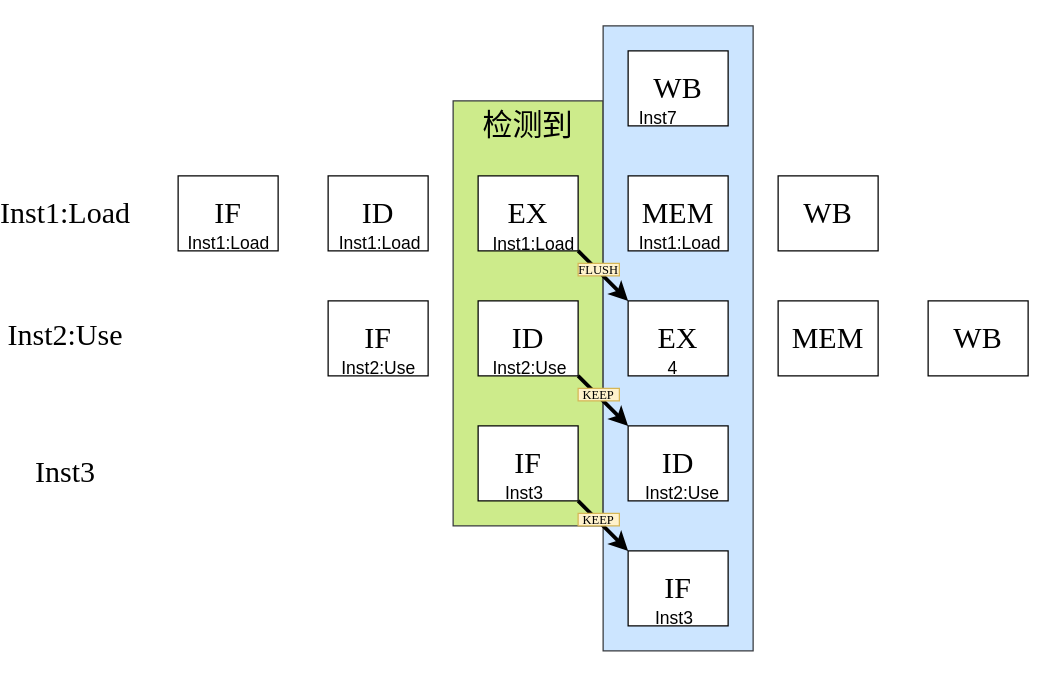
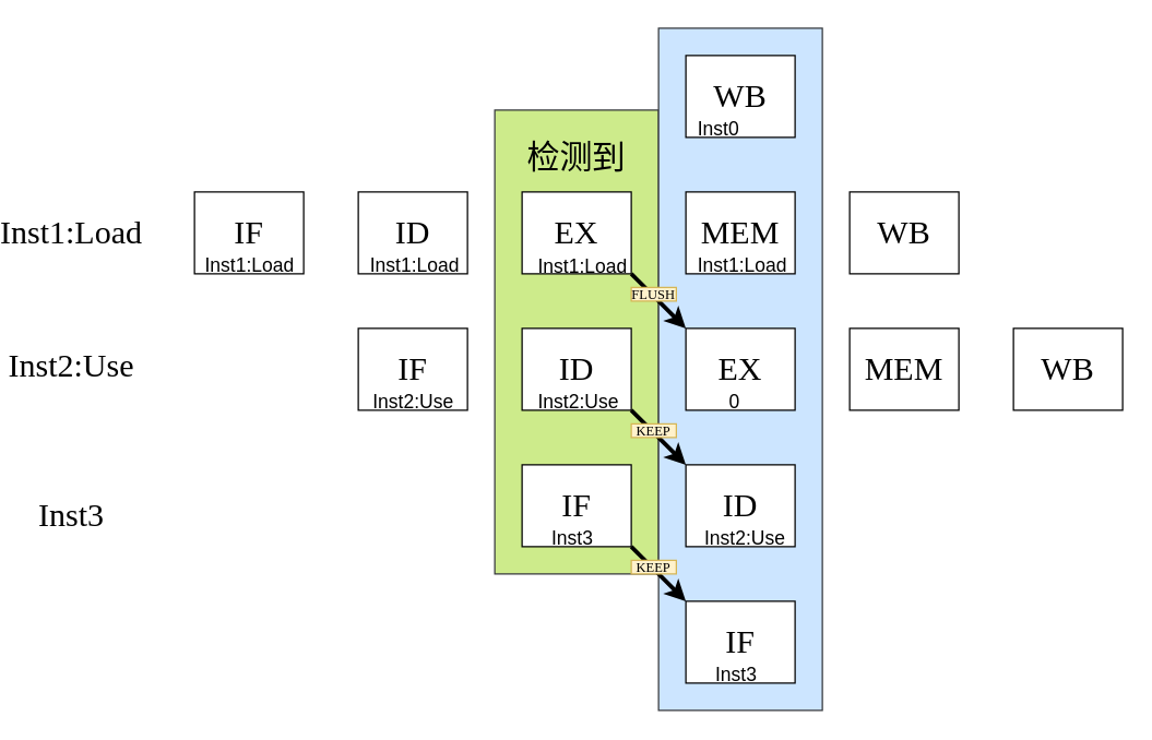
  <mxCell id="0" />
  <mxCell id="1" parent="0" />
  <mxCell id="2" value="" style="rounded=0;whiteSpace=wrap;html=1;fontFamily=Georgia;fontSize=24;fillColor=#cdeb8b;strokeColor=#36393d;" vertex="1" parent="1"><mxGeometry x="360" y="80" width="120" height="340" as="geometry" /></mxCell>
  <mxCell id="3" value="" style="rounded=0;whiteSpace=wrap;html=1;fontFamily=Georgia;fontSize=24;fillColor=#cce5ff;strokeColor=#36393d;" vertex="1" parent="1"><mxGeometry x="480" y="20" width="120" height="500" as="geometry" /></mxCell>
  <mxCell id="4" value="&lt;font face=&quot;Georgia&quot; style=&quot;font-size: 24px;&quot;&gt;IF&lt;/font&gt;" style="rounded=0;whiteSpace=wrap;html=1;" vertex="1" parent="1"><mxGeometry x="140" y="140" width="80" height="60" as="geometry" /></mxCell>
  <mxCell id="5" value="&lt;font face=&quot;Georgia&quot; style=&quot;font-size: 24px;&quot;&gt;ID&lt;/font&gt;" style="rounded=0;whiteSpace=wrap;html=1;" vertex="1" parent="1"><mxGeometry x="260" y="140" width="80" height="60" as="geometry" /></mxCell>
  <mxCell id="6" value="&lt;font face=&quot;Georgia&quot; style=&quot;font-size: 24px;&quot;&gt;EX&lt;/font&gt;" style="rounded=0;whiteSpace=wrap;html=1;" vertex="1" parent="1"><mxGeometry x="380" y="140" width="80" height="60" as="geometry" /></mxCell>
  <mxCell id="7" value="&lt;font face=&quot;Georgia&quot; style=&quot;font-size: 24px;&quot;&gt;MEM&lt;/font&gt;" style="rounded=0;whiteSpace=wrap;html=1;" vertex="1" parent="1"><mxGeometry x="500" y="140" width="80" height="60" as="geometry" /></mxCell>
  <mxCell id="8" value="&lt;font face=&quot;Georgia&quot; style=&quot;font-size: 24px;&quot;&gt;WB&lt;/font&gt;" style="rounded=0;whiteSpace=wrap;html=1;" vertex="1" parent="1"><mxGeometry x="620" y="140" width="80" height="60" as="geometry" /></mxCell>
  <mxCell id="9" value="&lt;font face=&quot;Georgia&quot; style=&quot;font-size: 24px;&quot;&gt;IF&lt;/font&gt;" style="rounded=0;whiteSpace=wrap;html=1;" vertex="1" parent="1"><mxGeometry x="260" y="240" width="80" height="60" as="geometry" /></mxCell>
  <mxCell id="10" value="&lt;font face=&quot;Georgia&quot; style=&quot;font-size: 24px;&quot;&gt;ID&lt;/font&gt;" style="rounded=0;whiteSpace=wrap;html=1;" vertex="1" parent="1"><mxGeometry x="380" y="240" width="80" height="60" as="geometry" /></mxCell>
  <mxCell id="11" value="&lt;font face=&quot;Georgia&quot; style=&quot;font-size: 24px;&quot;&gt;EX&lt;/font&gt;" style="rounded=0;whiteSpace=wrap;html=1;" vertex="1" parent="1"><mxGeometry x="500" y="240" width="80" height="60" as="geometry" /></mxCell>
  <mxCell id="12" value="&lt;font face=&quot;Georgia&quot; style=&quot;font-size: 24px;&quot;&gt;MEM&lt;/font&gt;" style="rounded=0;whiteSpace=wrap;html=1;" vertex="1" parent="1"><mxGeometry x="620" y="240" width="80" height="60" as="geometry" /></mxCell>
  <mxCell id="13" value="&lt;font face=&quot;Georgia&quot; style=&quot;font-size: 24px;&quot;&gt;WB&lt;/font&gt;" style="rounded=0;whiteSpace=wrap;html=1;" vertex="1" parent="1"><mxGeometry x="740" y="240" width="80" height="60" as="geometry" /></mxCell>
  <mxCell id="14" value="Inst1:Load" style="text;html=1;strokeColor=none;fillColor=none;align=center;verticalAlign=middle;whiteSpace=wrap;rounded=0;fontFamily=Georgia;fontSize=24;" vertex="1" parent="1"><mxGeometry x="20" y="155" width="60" height="30" as="geometry" /></mxCell>
  <mxCell id="15" value="Inst2:Use" style="text;html=1;strokeColor=none;fillColor=none;align=center;verticalAlign=middle;whiteSpace=wrap;rounded=0;fontFamily=Georgia;fontSize=24;" vertex="1" parent="1"><mxGeometry x="20" y="253" width="60" height="30" as="geometry" /></mxCell>
- <mxCell id="16" value="&lt;font face=&quot;Helvetica&quot;&gt;检测到&lt;/font&gt;" style="text;html=1;strokeColor=none;fillColor=none;align=center;verticalAlign=middle;whiteSpace=wrap;rounded=0;fontFamily=Georgia;fontSize=24;" vertex="1" parent="1"><mxGeometry x="380" y="85" width="80" height="30" as="geometry" /></mxCell>
+ <mxCell id="16" value="&lt;font face=&quot;Helvetica&quot;&gt;检测到&lt;/font&gt;" style="text;html=1;strokeColor=none;fillColor=none;align=center;verticalAlign=middle;whiteSpace=wrap;rounded=0;fontFamily=Georgia;fontSize=24;" vertex="1" parent="1"><mxGeometry x="380" y="100" width="80" height="30" as="geometry" /></mxCell>
  <mxCell id="17" value="&lt;font face=&quot;Georgia&quot; style=&quot;font-size: 24px;&quot;&gt;ID&lt;/font&gt;" style="rounded=0;whiteSpace=wrap;html=1;" vertex="1" parent="1"><mxGeometry x="500" y="340" width="80" height="60" as="geometry" /></mxCell>
  <mxCell id="18" value="&lt;font face=&quot;Georgia&quot; style=&quot;font-size: 24px;&quot;&gt;WB&lt;/font&gt;" style="rounded=0;whiteSpace=wrap;html=1;" vertex="1" parent="1"><mxGeometry x="500" y="40" width="80" height="60" as="geometry" /></mxCell>
  <mxCell id="19" value="&lt;font face=&quot;Georgia&quot; style=&quot;font-size: 24px;&quot;&gt;IF&lt;/font&gt;" style="rounded=0;whiteSpace=wrap;html=1;" vertex="1" parent="1"><mxGeometry x="500" y="440" width="80" height="60" as="geometry" /></mxCell>
  <mxCell id="20" value="&lt;font face=&quot;Georgia&quot; style=&quot;font-size: 24px;&quot;&gt;IF&lt;/font&gt;" style="rounded=0;whiteSpace=wrap;html=1;" vertex="1" parent="1"><mxGeometry x="380" y="340" width="80" height="60" as="geometry" /></mxCell>
  <mxCell id="21" value="&lt;font style=&quot;font-size: 14px;&quot;&gt;Inst1:Load&lt;/font&gt;" style="text;whiteSpace=wrap;html=1;fontSize=24;fontFamily=Helvetica;" vertex="1" parent="1"><mxGeometry x="507" y="170" width="80" height="40" as="geometry" /></mxCell>
- <mxCell id="22" value="&lt;font style=&quot;font-size: 14px;&quot;&gt;4&lt;/font&gt;" style="text;whiteSpace=wrap;html=1;fontSize=24;fontFamily=Helvetica;" vertex="1" parent="1"><mxGeometry x="530" y="270" width="80" height="40" as="geometry" /></mxCell>
+ <mxCell id="22" value="&lt;font style=&quot;font-size: 14px;&quot;&gt;0&lt;/font&gt;" style="text;whiteSpace=wrap;html=1;fontSize=24;fontFamily=Helvetica;" vertex="1" parent="1"><mxGeometry x="530" y="270" width="80" height="40" as="geometry" /></mxCell>
  <mxCell id="23" value="&lt;font style=&quot;font-size: 14px;&quot;&gt;Inst2:Use&lt;/font&gt;" style="text;whiteSpace=wrap;html=1;fontSize=24;fontFamily=Helvetica;" vertex="1" parent="1"><mxGeometry x="512" y="370" width="80" height="40" as="geometry" /></mxCell>
  <mxCell id="24" value="Inst3" style="text;html=1;strokeColor=none;fillColor=none;align=center;verticalAlign=middle;whiteSpace=wrap;rounded=0;fontFamily=Georgia;fontSize=24;" vertex="1" parent="1"><mxGeometry x="20" y="362" width="60" height="30" as="geometry" /></mxCell>
  <mxCell id="25" value="" style="endArrow=classic;html=1;rounded=0;fontFamily=Helvetica;fontSize=14;exitX=1;exitY=1;exitDx=0;exitDy=0;entryX=0;entryY=0;entryDx=0;entryDy=0;strokeWidth=3;" edge="1" parent="1" source="10" target="17"><mxGeometry width="50" height="50" relative="1" as="geometry"><mxPoint x="400" y="320" as="sourcePoint" /><mxPoint x="450" y="270" as="targetPoint" /></mxGeometry></mxCell>
  <mxCell id="26" value="Inst1:Load" style="text;whiteSpace=wrap;html=1;fontSize=14;fontFamily=Helvetica;" vertex="1" parent="1"><mxGeometry x="390" y="180" width="100" height="40" as="geometry" /></mxCell>
  <mxCell id="27" value="&lt;font style=&quot;font-size: 14px;&quot;&gt;Inst2:Use&lt;/font&gt;" style="text;whiteSpace=wrap;html=1;fontSize=24;fontFamily=Helvetica;" vertex="1" parent="1"><mxGeometry x="390" y="270" width="80" height="40" as="geometry" /></mxCell>
  <mxCell id="28" value="&lt;font style=&quot;font-size: 14px;&quot;&gt;Inst1:Load&lt;/font&gt;" style="text;whiteSpace=wrap;html=1;fontSize=24;fontFamily=Helvetica;" vertex="1" parent="1"><mxGeometry x="267" y="170" width="80" height="40" as="geometry" /></mxCell>
  <mxCell id="29" value="&lt;font style=&quot;font-size: 14px;&quot;&gt;Inst1:Load&lt;/font&gt;" style="text;whiteSpace=wrap;html=1;fontSize=24;fontFamily=Helvetica;" vertex="1" parent="1"><mxGeometry x="146" y="170" width="80" height="40" as="geometry" /></mxCell>
  <mxCell id="30" value="&lt;font style=&quot;font-size: 14px;&quot;&gt;Inst2:Use&lt;/font&gt;" style="text;whiteSpace=wrap;html=1;fontSize=24;fontFamily=Helvetica;" vertex="1" parent="1"><mxGeometry x="269" y="270" width="80" height="40" as="geometry" /></mxCell>
  <mxCell id="31" value="&lt;font style=&quot;font-size: 14px;&quot;&gt;Inst3&lt;/font&gt;" style="text;whiteSpace=wrap;html=1;fontSize=24;fontFamily=Helvetica;" vertex="1" parent="1"><mxGeometry x="400" y="370" width="80" height="40" as="geometry" /></mxCell>
  <mxCell id="32" value="&lt;font style=&quot;font-size: 14px;&quot;&gt;Inst3&lt;/font&gt;" style="text;whiteSpace=wrap;html=1;fontSize=24;fontFamily=Helvetica;" vertex="1" parent="1"><mxGeometry x="520" y="470" width="80" height="40" as="geometry" /></mxCell>
  <mxCell id="33" value="&lt;font style=&quot;font-size: 10px;&quot;&gt;KEEP&lt;/font&gt;" style="text;html=1;strokeColor=#d6b656;fillColor=#fff2cc;align=center;verticalAlign=middle;whiteSpace=wrap;rounded=0;fontFamily=Garamond;fontSize=14;shadow=0;" vertex="1" parent="1"><mxGeometry x="460" y="310" width="33" height="10" as="geometry" /></mxCell>
  <mxCell id="34" value="" style="endArrow=classic;html=1;rounded=0;fontFamily=Helvetica;fontSize=14;exitX=1;exitY=1;exitDx=0;exitDy=0;entryX=0;entryY=0;entryDx=0;entryDy=0;strokeWidth=3;" edge="1" parent="1"><mxGeometry width="50" height="50" relative="1" as="geometry"><mxPoint x="460" y="200" as="sourcePoint" /><mxPoint x="500" y="240" as="targetPoint" /></mxGeometry></mxCell>
  <mxCell id="35" value="&lt;font style=&quot;font-size: 10px;&quot;&gt;FLUSH&lt;/font&gt;" style="text;html=1;strokeColor=#d6b656;fillColor=#fff2cc;align=center;verticalAlign=middle;whiteSpace=wrap;rounded=0;fontFamily=Garamond;fontSize=14;shadow=0;" vertex="1" parent="1"><mxGeometry x="460" y="210" width="33" height="10" as="geometry" /></mxCell>
  <mxCell id="36" value="" style="endArrow=classic;html=1;rounded=0;fontFamily=Helvetica;fontSize=14;exitX=1;exitY=1;exitDx=0;exitDy=0;entryX=0;entryY=0;entryDx=0;entryDy=0;strokeWidth=3;" edge="1" parent="1"><mxGeometry width="50" height="50" relative="1" as="geometry"><mxPoint x="460" y="400" as="sourcePoint" /><mxPoint x="500" y="440" as="targetPoint" /></mxGeometry></mxCell>
  <mxCell id="37" value="&lt;font style=&quot;font-size: 10px;&quot;&gt;KEEP&lt;/font&gt;" style="text;html=1;strokeColor=#d6b656;fillColor=#fff2cc;align=center;verticalAlign=middle;whiteSpace=wrap;rounded=0;fontFamily=Garamond;fontSize=14;shadow=0;" vertex="1" parent="1"><mxGeometry x="460" y="410" width="33" height="10" as="geometry" /></mxCell>
- <mxCell id="38" value="&lt;font style=&quot;font-size: 14px;&quot;&gt;Inst7&lt;/font&gt;" style="text;whiteSpace=wrap;html=1;fontSize=24;fontFamily=Helvetica;" vertex="1" parent="1"><mxGeometry x="507" y="70" width="80" height="40" as="geometry" /></mxCell>
+ <mxCell id="38" value="&lt;font style=&quot;font-size: 14px;&quot;&gt;Inst0&lt;/font&gt;" style="text;whiteSpace=wrap;html=1;fontSize=24;fontFamily=Helvetica;" vertex="1" parent="1"><mxGeometry x="507" y="70" width="80" height="40" as="geometry" /></mxCell>
